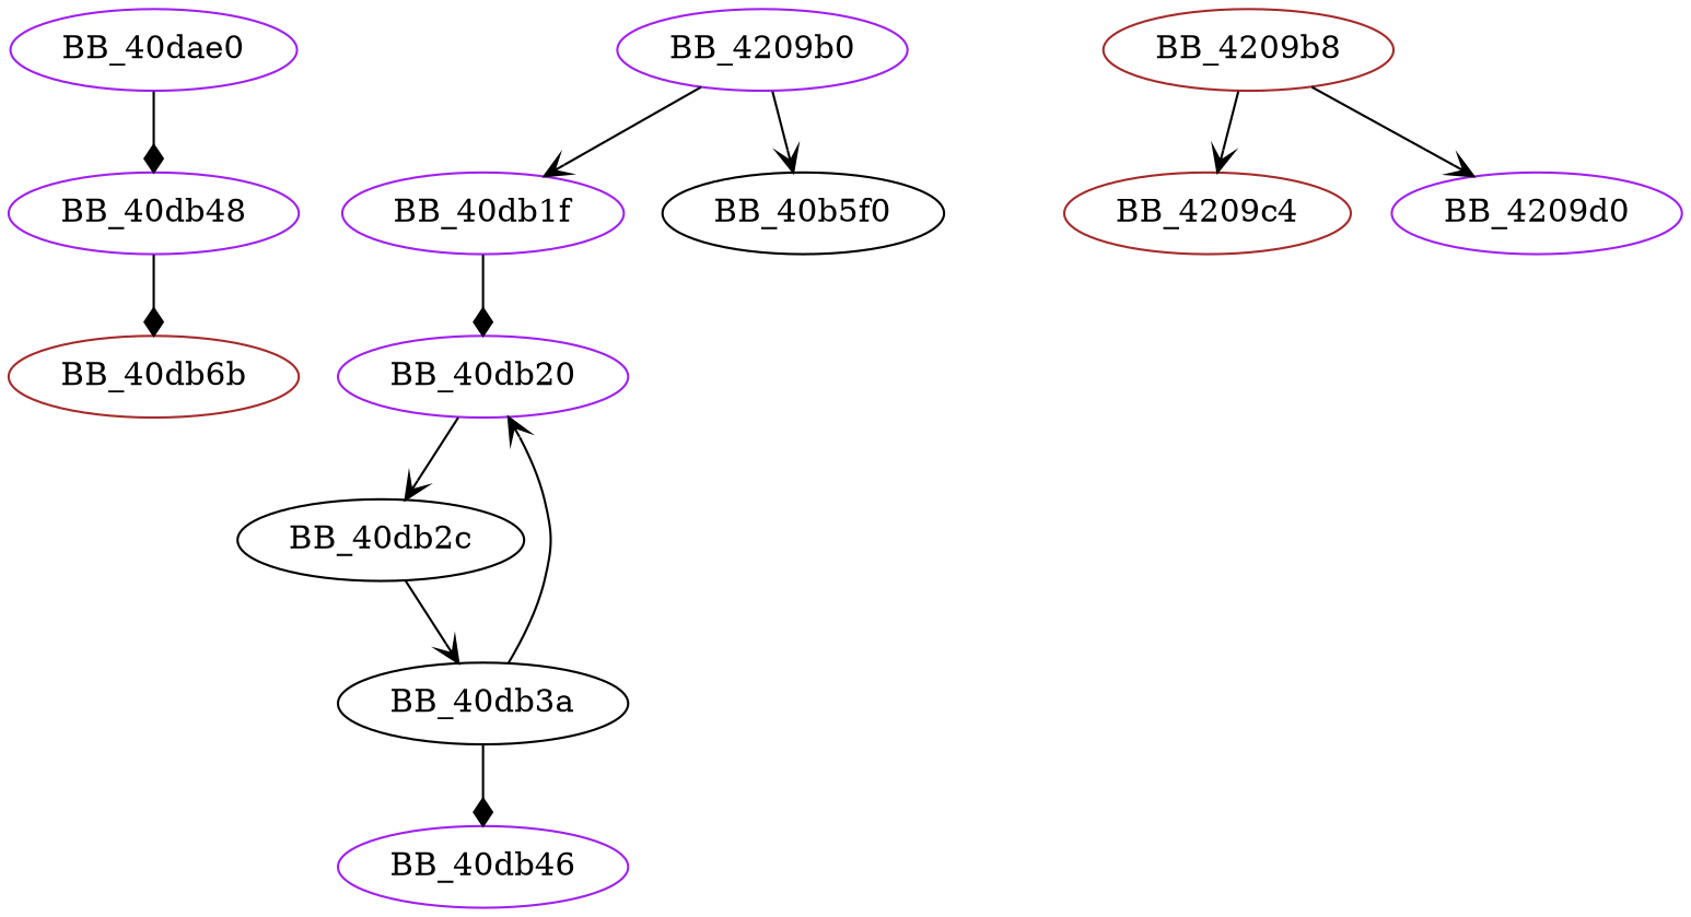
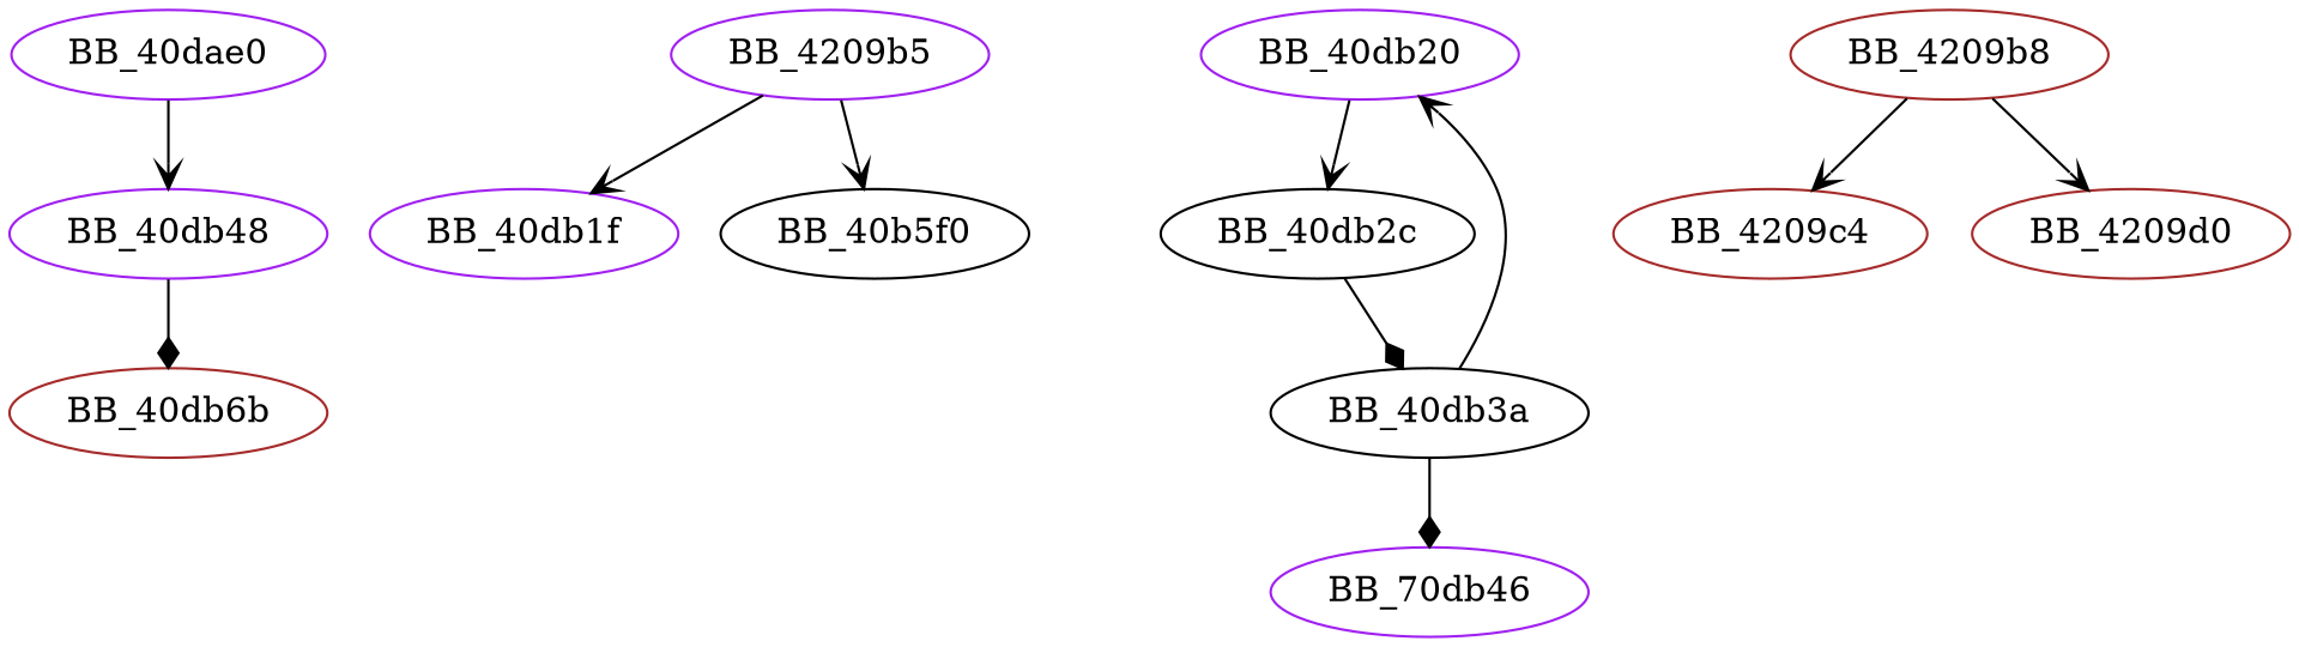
  digraph {
    node [color=purple]
    edge [arrowhead=vee]
    BB_40dae0
    BB_40db48
    BB_40db1f
    BB_40db20
    BB_40db6b [color=brown]
    BB_40db2c [color=black]
    BB_40db3a [color=black]
-   BB_40db46
-   BB_4209b0
+   BB_40db46 [label=BB_70db46]
+   BB_4209b0 [label=BB_4209b5]
    BB_40b5f0 [color=black]
    BB_4209b8 [color=brown]
    BB_4209c4 [color=brown]
-   BB_4209d0
-   BB_40dae0 -> BB_40db48 [arrowhead=diamond]
+   BB_4209d0 [color=brown]
+   BB_40dae0 -> BB_40db48
    BB_40db48 -> BB_40db6b [arrowhead=diamond]
-   BB_40db1f -> BB_40db20 [arrowhead=diamond]
    BB_40db20 -> BB_40db2c
-   BB_40db2c -> BB_40db3a
+   BB_40db2c -> BB_40db3a [arrowhead=diamond]
    BB_40db3a -> BB_40db20
    BB_40db3a -> BB_40db46 [arrowhead=diamond]
    BB_4209b0 -> BB_40db1f
    BB_4209b0 -> BB_40b5f0
    BB_4209b8 -> BB_4209c4
    BB_4209b8 -> BB_4209d0
  }
